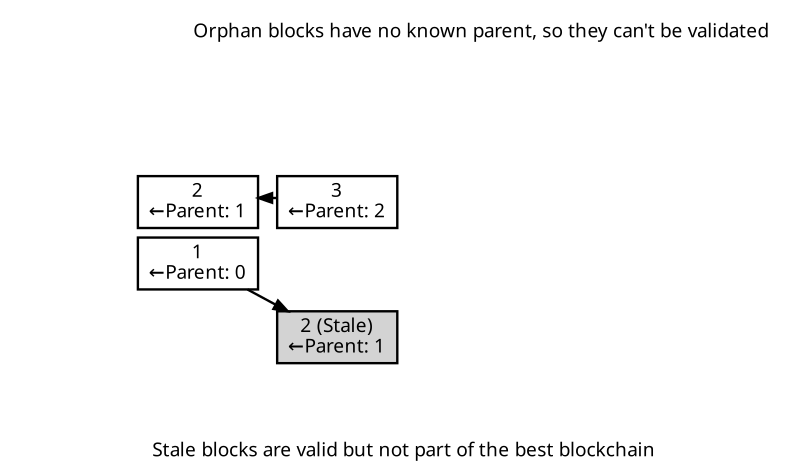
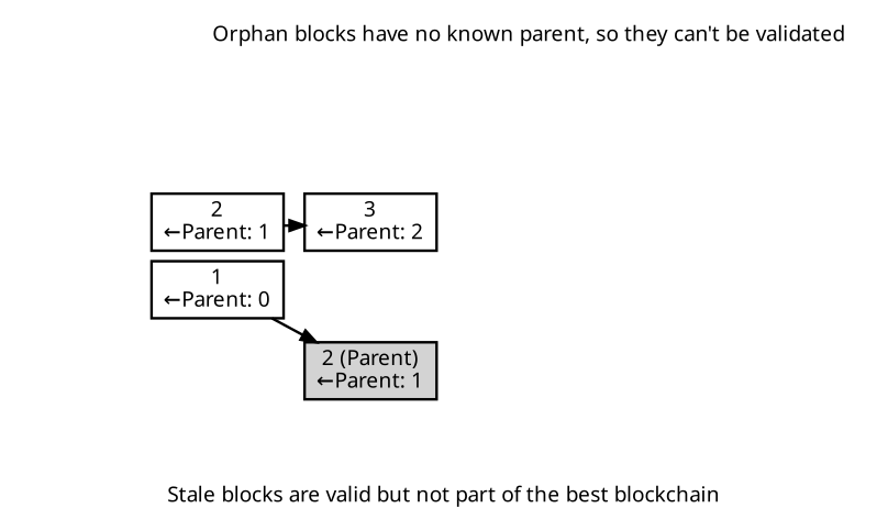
  digraph {
    fontname=Sans
    label=" \nStale blocks are valid but not part of the best blockchain"
    nodesep=0.1
    penwidth=1.75
    rankdir=LR
    ranksep=0.2
    splines=false
    node [fontname=Sans penwidth=1.75 shape=box style=invis]
    edge [fontname=Sans penwidth=1.75 style=invis]
    n1 [label="1\n←Parent: 0" style=""]
    n2 [label="2\n←Parent: 1" style=""]
    n3 [label="3\n←Parent: 2" style=""]
    a [height=0 width=0]
    b [height=0 width=0]
    c [height=0 width=0]
    d [height=0 width=0]
    e [height=0 width=0]
    f [height=0 width=0]
    g [height=0 width=0]
-   n11 [label="2 (Stale)\n←Parent: 1" style=filled]
+   n11 [label="2 (Parent)\n←Parent: 1" style=filled]
    subgraph cluster_1 {
      style=invis
      n1
      n2
      n3
    }
    subgraph cluster_2 {
      label="Orphan blocks have no known parent, so they can't be validated"
      penwidth=0
      a
      b
      c
      d
      e
      f
      g
    }
    n1 -> n11 [style=""]
-   n3 -> n2 [style=""]
+   n2 -> n3 [style=""]
    a -> b
    b -> c
    c -> d
    d -> e
    e -> f
    f -> g
  }
